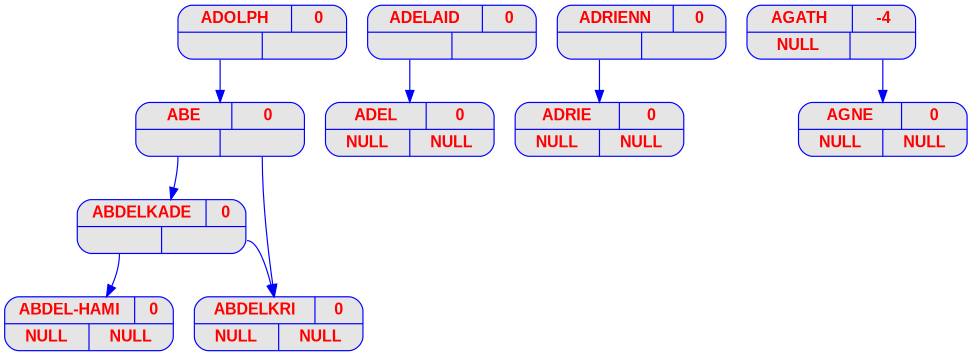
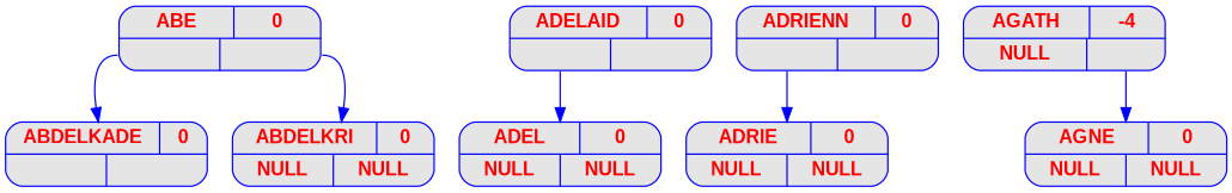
  digraph {
    node [color=blue fillcolor=grey90 fontcolor=red fontname="Arial bold" fontsize=14 shape=record style="rounded, filled"]
    edge [color=blue tailport=g]
-   n1 [label="{{<c> ADOLPH | <b> 0} | { <g> | <d>}}" width=2]
    n2 [label="{{<c> ABE | <b> 0} | { <g> | <d>}}" width=2]
    n3 [label="{{<c> ABDELKADE | <b> 0} | { <g> | <d>}}" width=2]
    n4 [label="{{<c> ABDELKRI | <b> 0} | { <g> NULL | <d> NULL}}" width=2]
-   n5 [label="{{<c> ABDEL-HAMI | <b> 0} | { <g> NULL | <d> NULL}}" width=2]
    n6 [label="{{<c> ADELAID | <b> 0} | { <g> | <d>}}" width=2]
    n7 [label="{{<c> ADEL | <b> 0} | { <g> NULL | <d> NULL}}" width=2]
    n8 [label="{{<c> ADRIENN | <b> 0} | { <g> | <d>}}" width=2]
    n9 [label="{{<c> ADRIE | <b> 0} | { <g> NULL | <d> NULL}}" width=2]
    n10 [label="{{<c> AGATH | <b> -4} | { <g> NULL | <d> }}" width=2]
    n11 [label="{{<c> AGNE | <b> 0} | { <g> NULL | <d> NULL}}" width=2]
-   n1 -> n2
    n2 -> n3
    n2 -> n4 [tailport=d]
-   n3 -> n4 [tailport=d]
-   n3 -> n5
    n6 -> n7
    n8 -> n9
    n10 -> n11 [tailport=d]
  }
